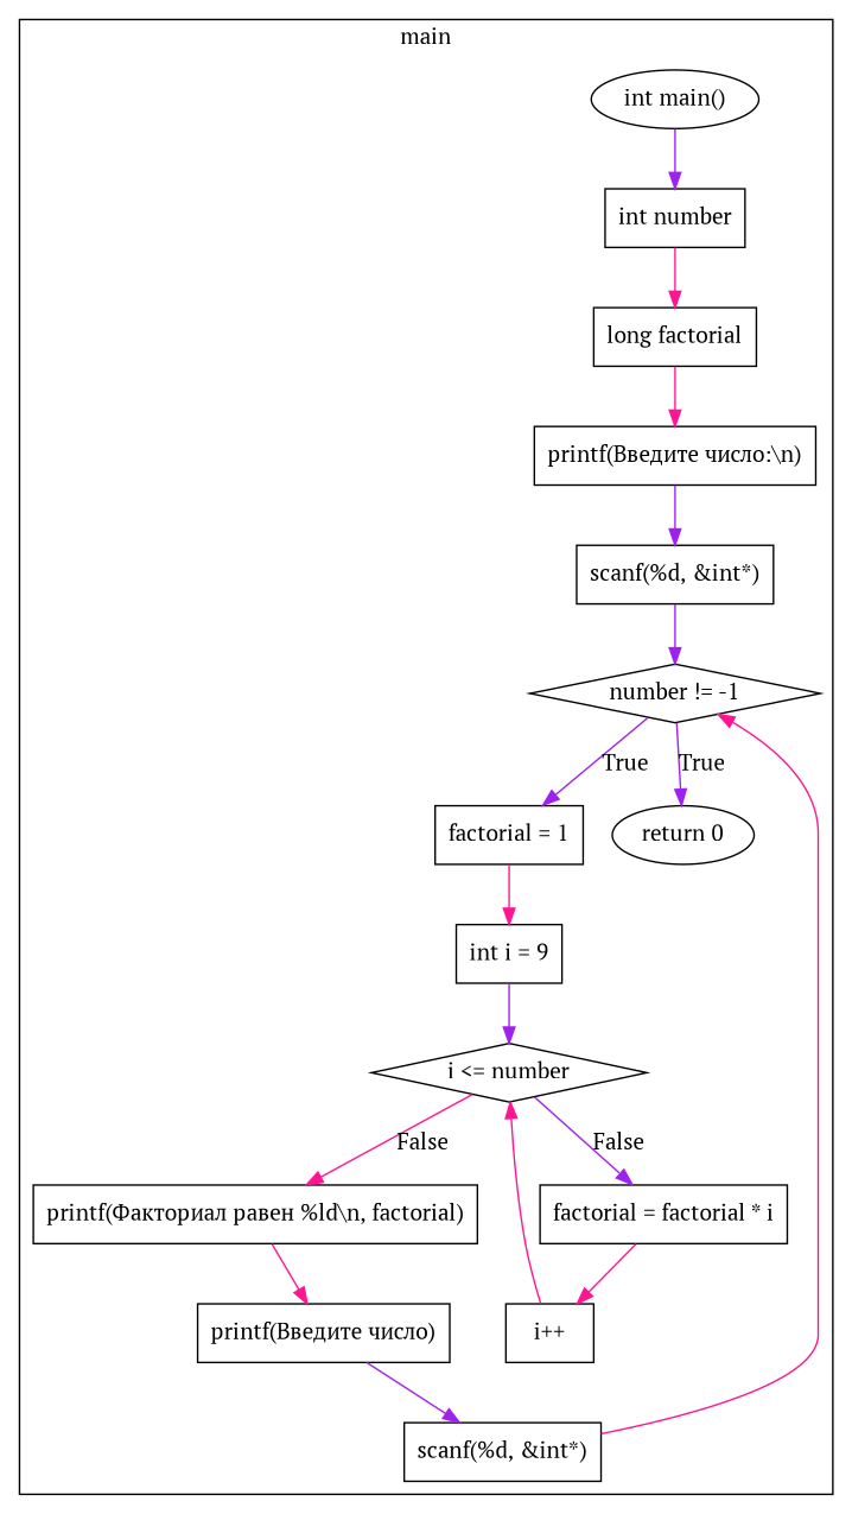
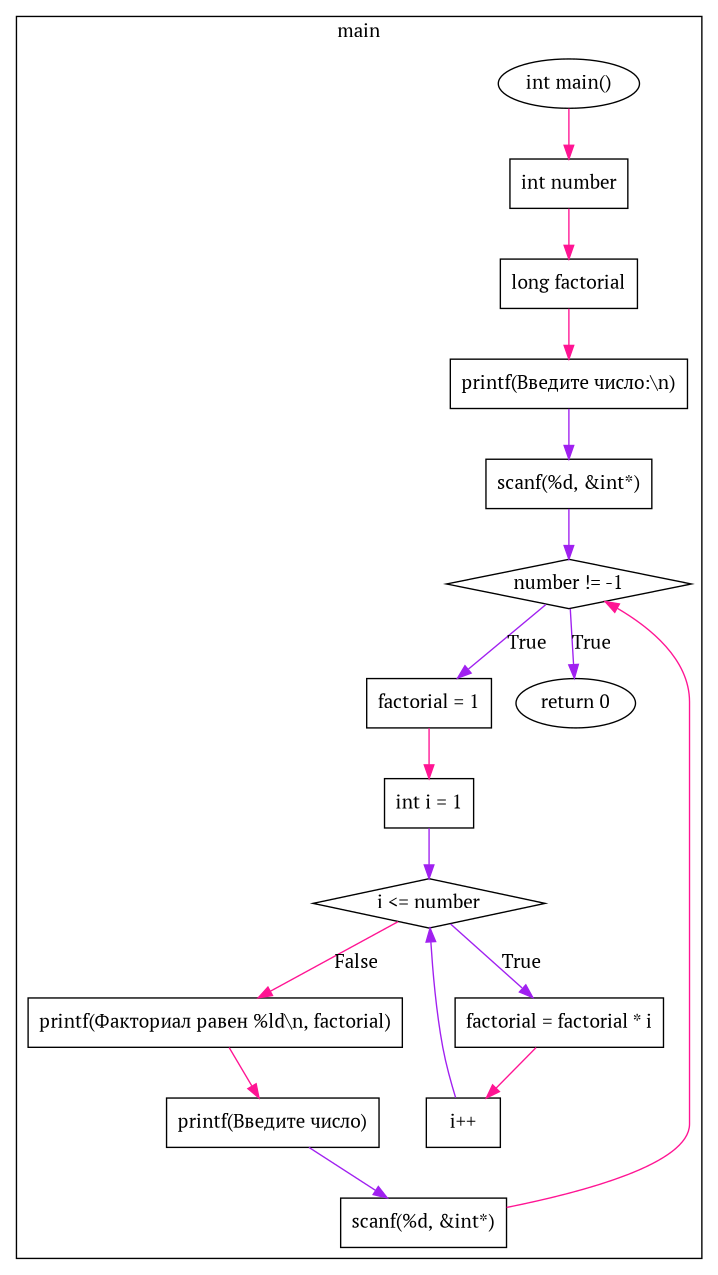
  digraph {
    fontname="PT Serif"
    node [fontname="PT Serif" shape=box]
    edge [color=purple fontname="PT Serif"]
    n1 [label="int main()" shape=oval]
    n2 [label="int number"]
    n3 [label="long factorial"]
    n4 [label="printf(Введите число:\\n)"]
    n5 [label="scanf(%d, &int*)"]
    n6 [label="number != -1" shape=diamond]
    n7 [label="factorial = 1"]
    n8 [label="return 0" shape=oval]
-   n9 [label="int i = 9"]
+   n9 [label="int i = 1"]
    n10 [label="i <= number" shape=diamond]
    n11 [label="factorial = factorial * i"]
    n12 [label="printf(Факториал равен %ld\\n, factorial)"]
    n13 [label="i++"]
    n14 [label="printf(Введите число)"]
    n15 [label="scanf(%d, &int*)"]
    subgraph cluster_1 {
      label=main
      n1
      n2
      n3
      n4
      n5
      n6
      n7
      n8
      n9
      n10
      n11
      n12
      n13
      n14
      n15
    }
-   n1 -> n2
+   n1 -> n2 [color=deeppink]
    n2 -> n3 [color=deeppink]
    n3 -> n4 [color=deeppink]
    n4 -> n5
    n5 -> n6
    n6 -> n7 [label=True]
    n6 -> n8 [label=True]
    n7 -> n9 [color=deeppink]
    n9 -> n10
-   n10 -> n11 [label=False]
+   n10 -> n11 [label=True]
    n10 -> n12 [color=deeppink label=False]
    n11 -> n13 [color=deeppink]
    n12 -> n14 [color=deeppink]
-   n13 -> n10 [color=deeppink]
+   n13 -> n10
    n14 -> n15
    n15 -> n6 [color=deeppink]
  }
